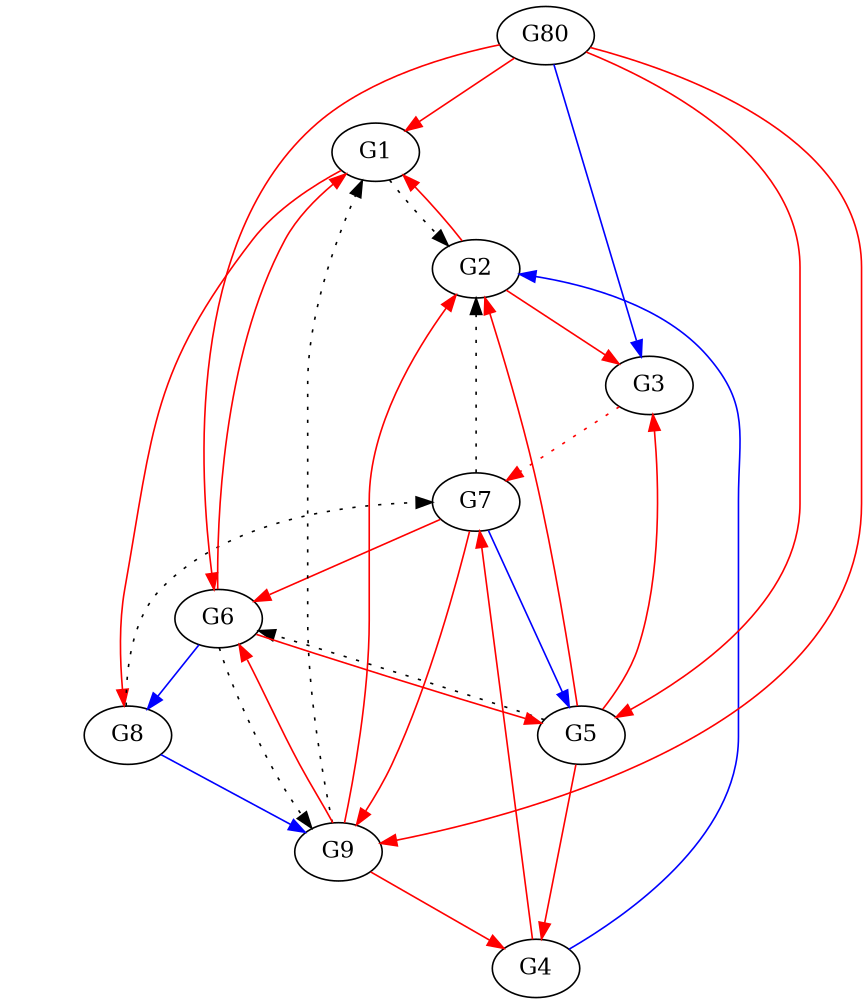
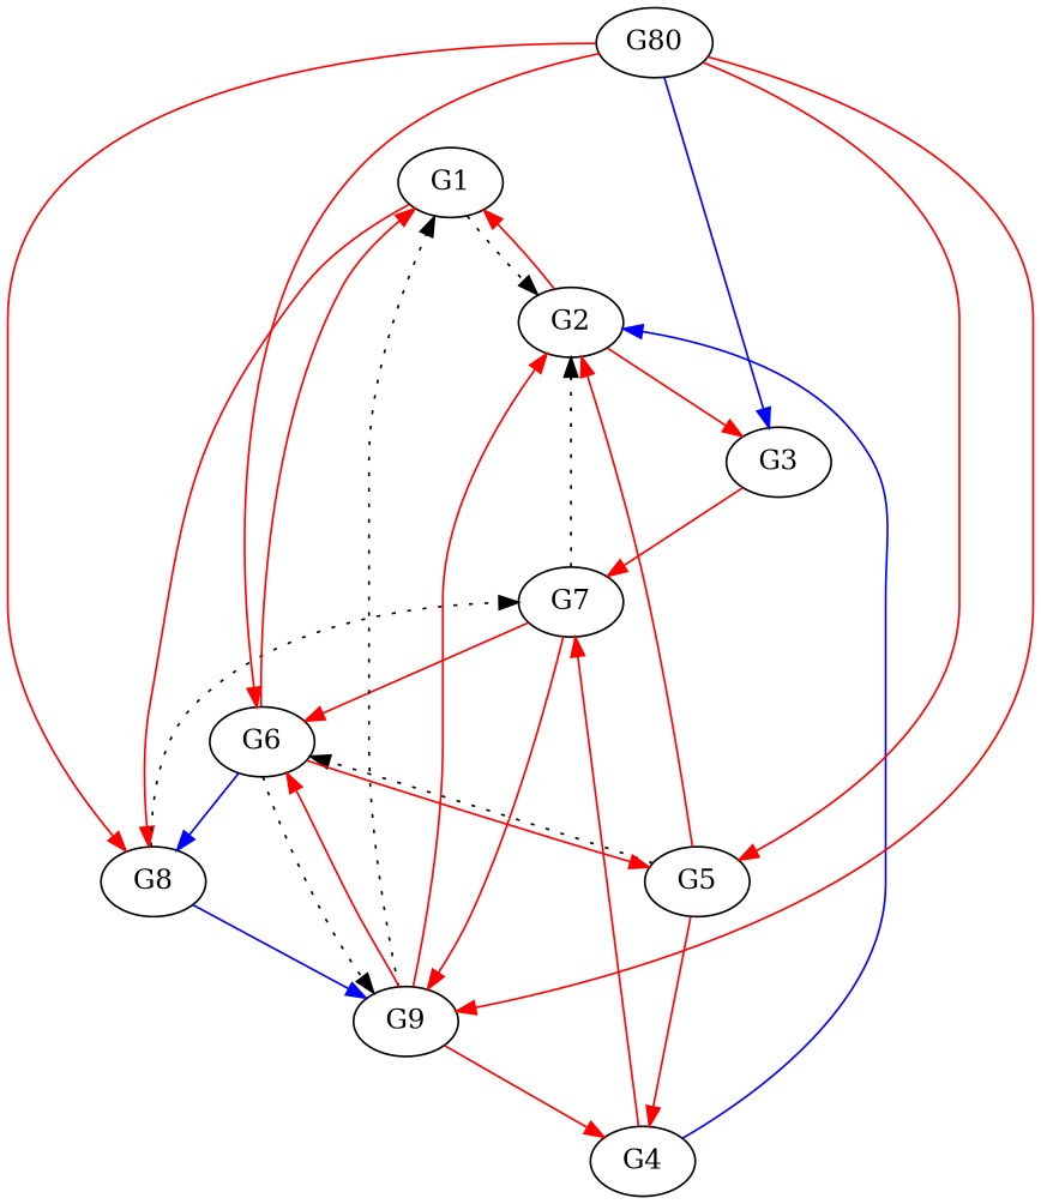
  digraph {
    edge [color=red]
    n1 [label=G1]
    n2 [label=G2]
    n3 [label=G8]
    n4 [label=G3]
    n5 [label=G7]
    n6 [label=G9]
    n7 [label=G4]
    n8 [label=G5]
    n9 [label=G6]
    n10 [label=G80]
    n1 -> n2 [style=dotted color=""]
    n1 -> n3
    n2 -> n1
    n2 -> n4
    n3 -> n5 [style=dotted color=""]
    n3 -> n6 [color=blue]
-   n4 -> n5 [style=dotted]
+   n4 -> n5
    n5 -> n2 [style=dotted color=""]
    n5 -> n6
-   n5 -> n8 [color=blue]
    n5 -> n9
    n6 -> n1 [style=dotted color=""]
    n6 -> n2
    n6 -> n7
    n6 -> n9
    n7 -> n2 [color=blue]
    n7 -> n5
    n8 -> n2
-   n8 -> n4
    n8 -> n7
    n8 -> n9 [style=dotted color=""]
    n9 -> n1
    n9 -> n3 [color=blue]
    n9 -> n6 [style=dotted color=""]
    n9 -> n8
-   n10 -> n1
+   n10 -> n3
    n10 -> n4 [color=blue]
    n10 -> n6
    n10 -> n8
    n10 -> n9
  }
